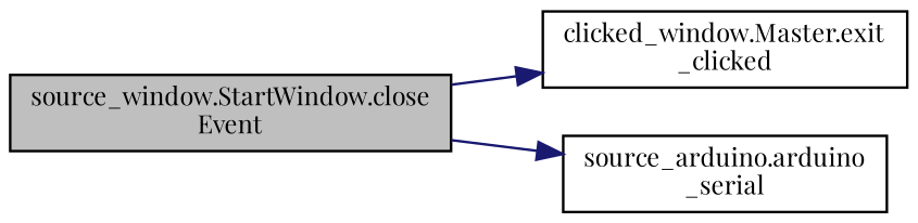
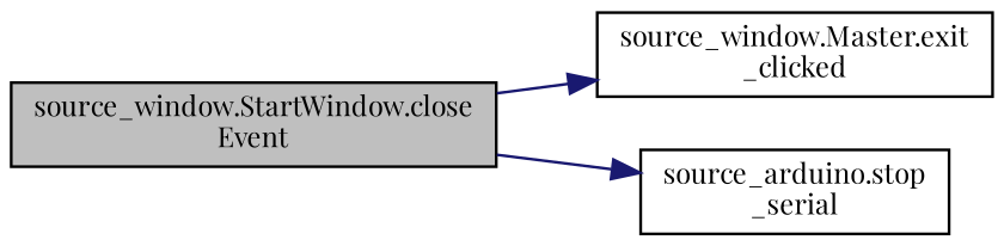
  digraph {
    fontname="Playfair Display"
    rankdir=LR
    node [color=black fillcolor=white fontname="Playfair Display" fontsize=10 shape=record style=filled]
    edge [color=midnightblue fontname="Playfair Display" fontsize=10 labelfontname=Helvetica labelfontsize=10 style=solid]
    n1 [fillcolor=grey75 fontcolor=black height=0.2 label="source_window.StartWindow.close\lEvent" width=0.4]
-   n2 [height=0.2 label="clicked_window.Master.exit\l_clicked" width=0.4]
-   n3 [height=0.2 label="source_arduino.arduino\l_serial" width=0.4]
+   n2 [height=0.2 label="source_window.Master.exit\l_clicked" width=0.4]
+   n3 [height=0.2 label="source_arduino.stop\l_serial" width=0.4]
    n1 -> n2
    n1 -> n3
  }
